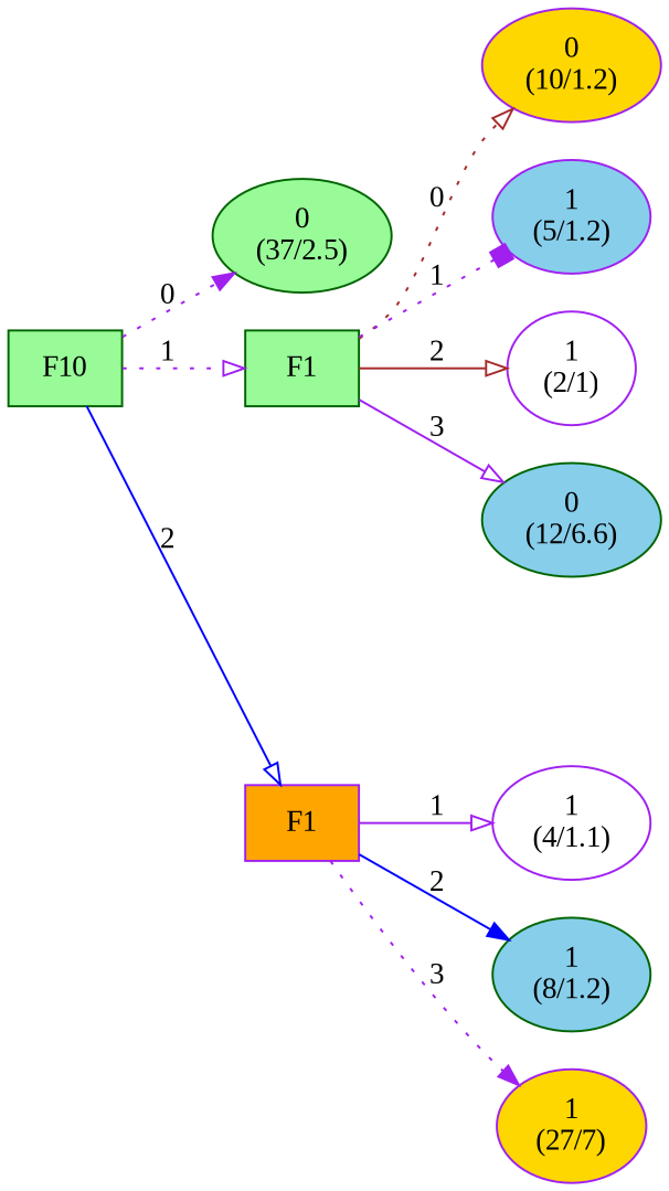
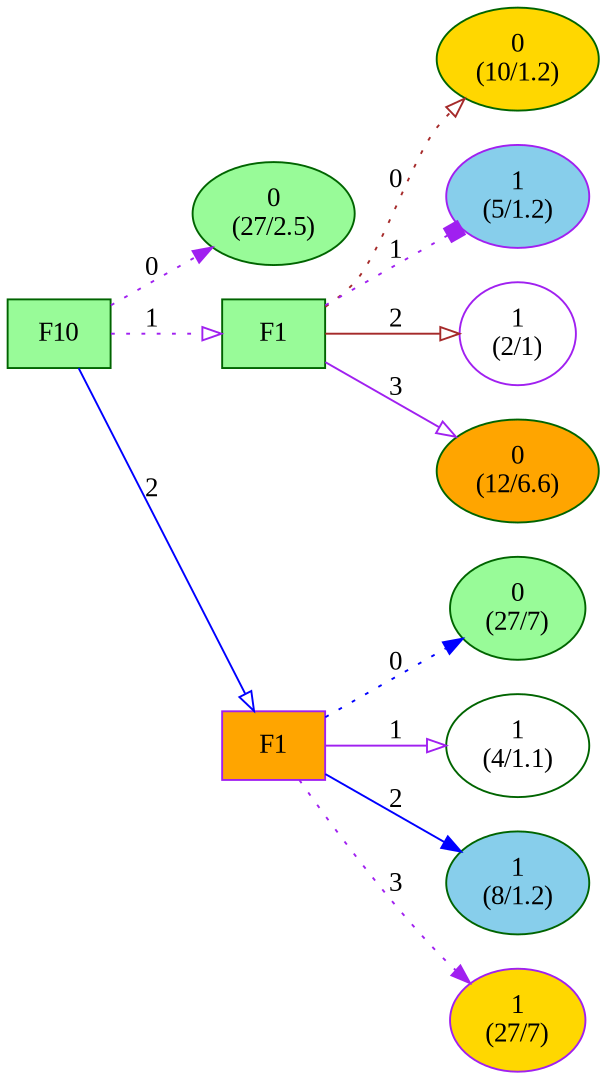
  digraph {
    fontname="Liberation Serif"
    rankdir=LR
    node [color=darkgreen fillcolor=palegreen fontname="Liberation Serif" shape=ellipse style=filled]
    edge [arrowhead=onormal color=purple fontname="Liberation Serif" style=dotted]
    n1 [label="F10\n" shape=box]
-   n2 [label="0\n(37/2.5)"]
+   n2 [label="0\n(27/2.5)"]
    n3 [label="F1\n" shape=box]
    n4 [color=purple fillcolor=orange label="F1\n" shape=box]
-   n5 [color=purple fillcolor=gold label="0\n(10/1.2)"]
+   n5 [fillcolor=gold label="0\n(10/1.2)"]
    n6 [color=purple fillcolor=skyblue label="1\n(5/1.2)"]
    n7 [color=purple fillcolor=white label="1\n(2/1)"]
-   n8 [fillcolor=skyblue label="0\n(12/6.6)"]
-   n10 [color=purple fillcolor=white label="1\n(4/1.1)"]
+   n8 [fillcolor=orange label="0\n(12/6.6)"]
+   n9 [label="0\n(27/7)"]
+   n10 [fillcolor=white label="1\n(4/1.1)"]
    n11 [fillcolor=skyblue label="1\n(8/1.2)"]
    n12 [color=purple fillcolor=gold label="1\n(27/7)"]
    n1 -> n2 [arrowhead=normal label=0]
    n1 -> n3 [label=1]
    n1 -> n4 [color=blue label=2 style=solid]
    n3 -> n5 [color=brown label=0]
    n3 -> n6 [arrowhead=box label=1]
    n3 -> n7 [color=brown label=2 style=solid]
    n3 -> n8 [label=3 style=solid]
+   n4 -> n9 [arrowhead=normal color=blue label=0]
    n4 -> n10 [label=1 style=solid]
    n4 -> n11 [arrowhead=normal color=blue label=2 style=solid]
    n4 -> n12 [arrowhead=normal label=3]
  }
